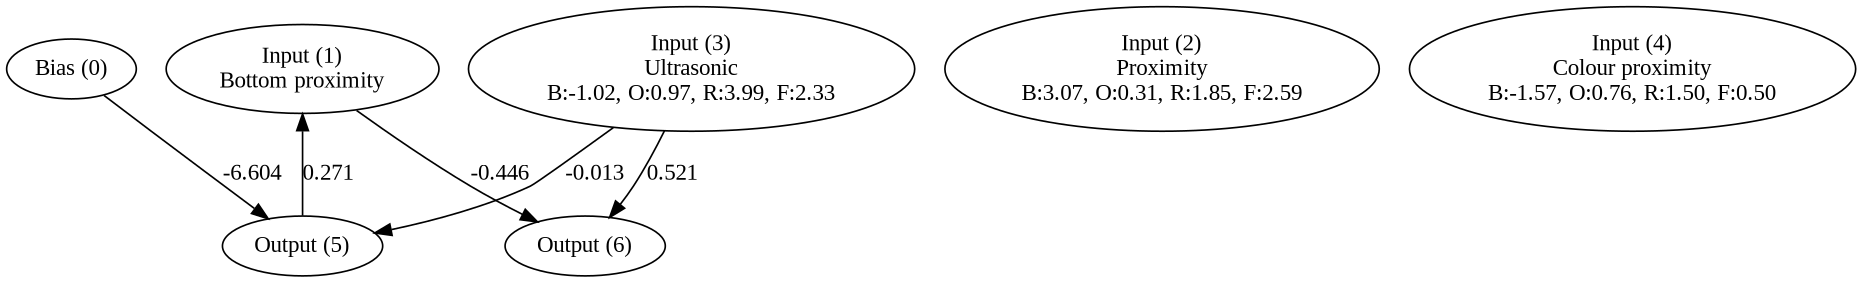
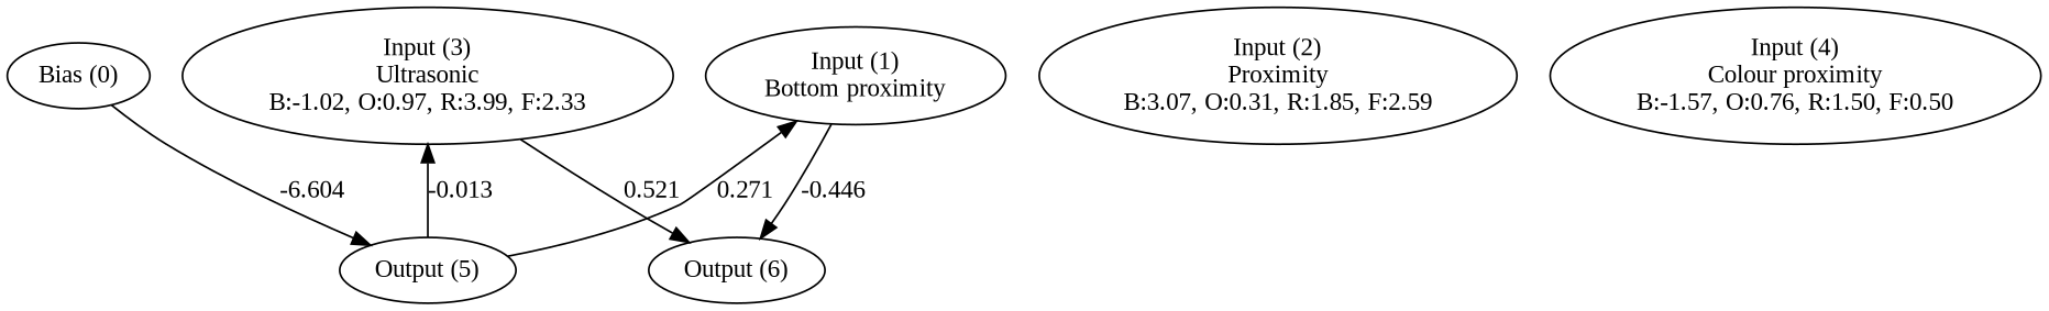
  digraph {
    fontname="Liberation Serif"
    node [fontname="Liberation Serif"]
    edge [fontname="Liberation Serif"]
    n1 [label="Bias (0)"]
    n2 [label="Input (1)\nBottom proximity"]
    n3 [label="Input (2)\nProximity\nB:3.07, O:0.31, R:1.85, F:2.59"]
    n4 [label="Input (3)\nUltrasonic\nB:-1.02, O:0.97, R:3.99, F:2.33"]
    n5 [label="Input (4)\nColour proximity\nB:-1.57, O:0.76, R:1.50, F:0.50"]
    n6 [label="Output (5)"]
    n7 [label="Output (6)"]
    subgraph sub_1 {
      rank=same
      n1
      n2
      n3
      n4
      n5
    }
    subgraph sub_2 {
      rank=same
      n6
      n7
    }
    n1 -> n6 [label=-6.604]
    n2 -> n7 [label=-0.446]
-   n4 -> n6 [label=-0.013]
+   n6 -> n4 [label=-0.013]
    n4 -> n7 [label=0.521]
    n6 -> n2 [label=0.271]
  }
